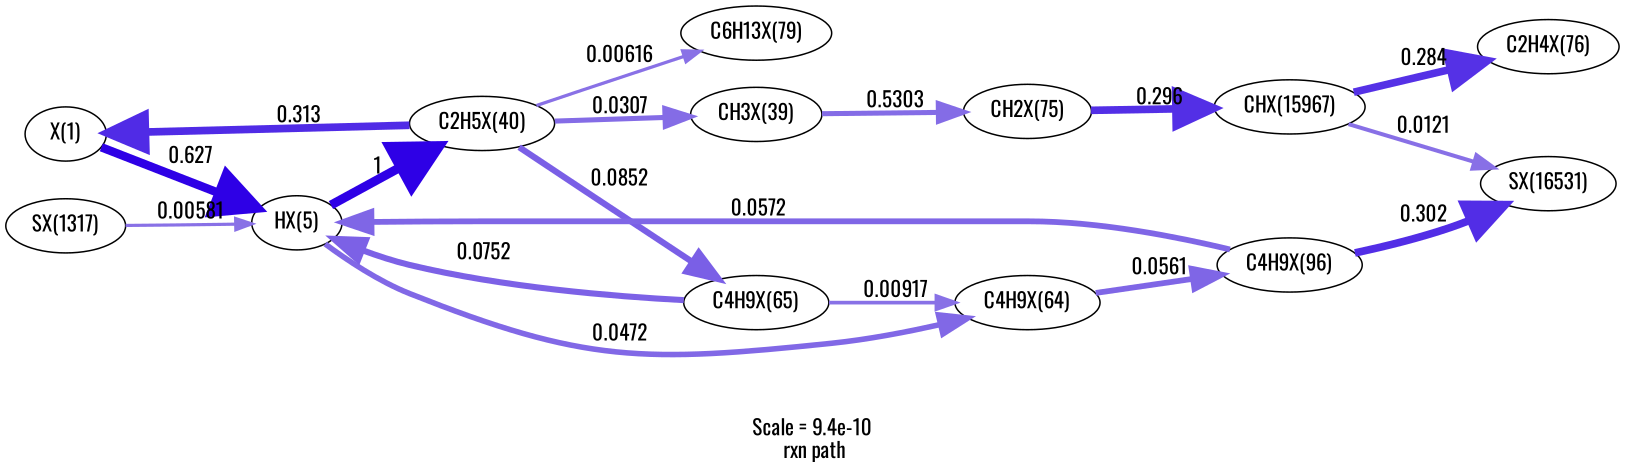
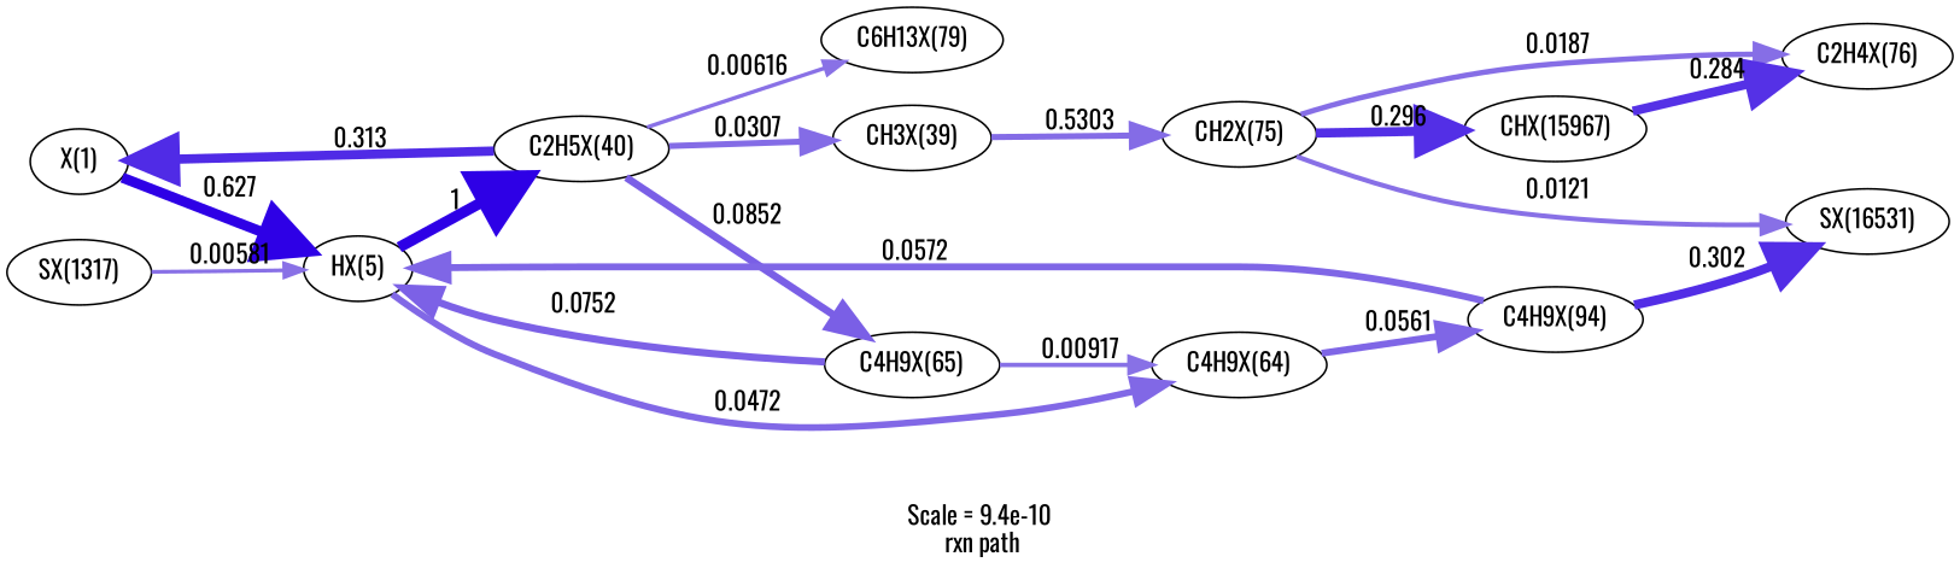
  digraph {
    fontname=Oswald
    label="Scale = 9.4e-10\l rxn path"
    rankdir=LR
    node [fontname=Oswald]
    edge [arrowsize=1.92 color="0.7, 0.506, 0.9" fontname=Oswald]
    n1 [label="X(1)"]
    n2 [label="HX(5)"]
    n3 [label="C2H5X(40)"]
    n4 [label="C4H9X(64)"]
    n5 [label="C4H9X(65)"]
    n6 [label="C6H13X(79)"]
    n7 [label="CH3X(39)"]
-   n8 [label="C4H9X(96)"]
+   n8 [label="C4H9X(94)"]
    n9 [label="CH2X(75)"]
    n10 [label="CHX(15967)"]
    n11 [label="C2H4X(76)"]
    n12 [label="SX(16531)"]
    n13 [label="SX(1317)"]
    n1 -> n2 [arrowsize=2.82 color="0.7, 1.13, 0.9" label=" 0.627" style="setlinewidth(5.65)"]
    n2 -> n3 [arrowsize=3 color="0.7, 1.5, 0.9" label=" 1" style="setlinewidth(6)"]
    n2 -> n4 [arrowsize=1.85 color="0.7, 0.547, 0.9" label=" 0.0472" style="setlinewidth(3.69)"]
    n3 -> n1 [arrowsize=2.56 color="0.7, 0.813, 0.9" label=" 0.313" style="setlinewidth(5.12)"]
    n3 -> n5 [arrowsize=2.07 color="0.7, 0.585, 0.9" label=" 0.0852" style="setlinewidth(4.14)"]
    n3 -> n6 [arrowsize=1.08 label=" 0.00616" style="setlinewidth(2.16)"]
    n3 -> n7 [arrowsize=1.69 color="0.7, 0.531, 0.9" label=" 0.0307" style="setlinewidth(3.37)"]
    n4 -> n8 [color="0.7, 0.557, 0.9" label=" 0.0561" style="setlinewidth(3.83)"]
    n5 -> n2 [arrowsize=2.02 color="0.7, 0.575, 0.9" label=" 0.0752" style="setlinewidth(4.05)"]
    n5 -> n4 [arrowsize=1.23 color="0.7, 0.509, 0.9" label=" 0.00917" style="setlinewidth(2.46)"]
    n7 -> n9 [arrowsize=1.68 color="0.7, 0.53, 0.9" label=" 0.5303" style="setlinewidth(3.36)"]
    n8 -> n2 [color="0.7, 0.557, 0.9" label=" 0.0572" style="setlinewidth(3.84)"]
    n8 -> n12 [arrowsize=2.55 color="0.7, 0.802, 0.9" label=" 0.302" style="setlinewidth(5.1)"]
    n9 -> n10 [arrowsize=2.54 color="0.7, 0.796, 0.9" label=" 0.296" style="setlinewidth(5.08)"]
+   n9 -> n11 [arrowsize=1.5 color="0.7, 0.519, 0.9" label=" 0.0187" style="setlinewidth(2.99)"]
    n10 -> n11 [arrowsize=2.53 color="0.7, 0.784, 0.9" label=" 0.284" style="setlinewidth(5.05)"]
-   n10 -> n12 [arrowsize=1.33 color="0.7, 0.512, 0.9" label=" 0.0121" style="setlinewidth(2.67)"]
+   n9 -> n12 [arrowsize=1.33 color="0.7, 0.512, 0.9" label=" 0.0121" style="setlinewidth(2.67)"]
    n13 -> n2 [arrowsize=1.06 label=" 0.00581" style="setlinewidth(2.11)"]
  }
